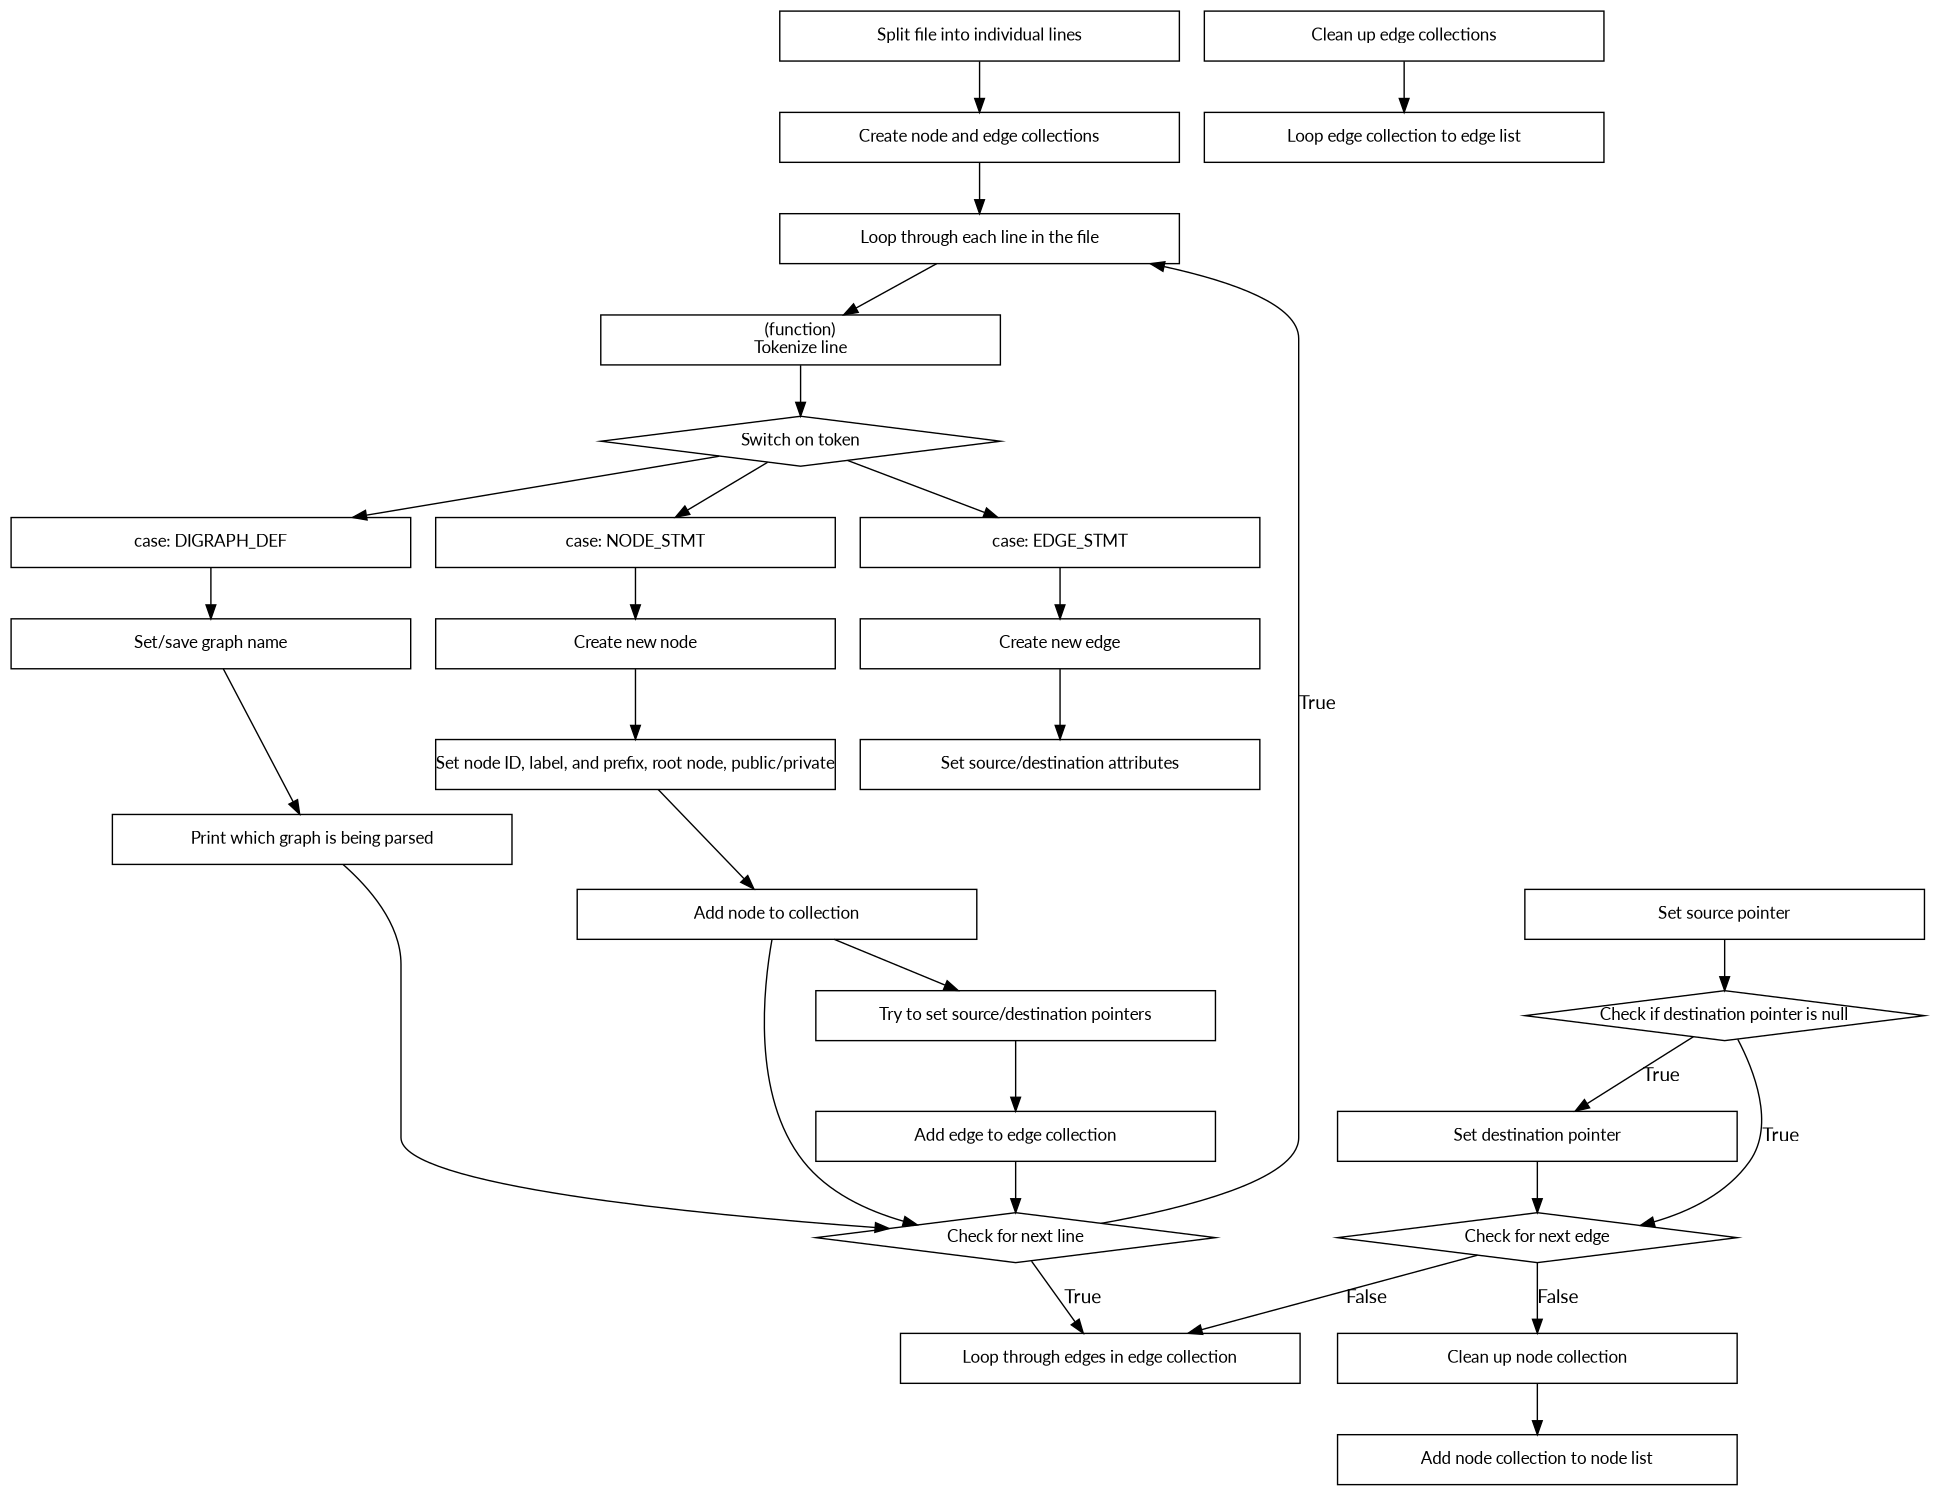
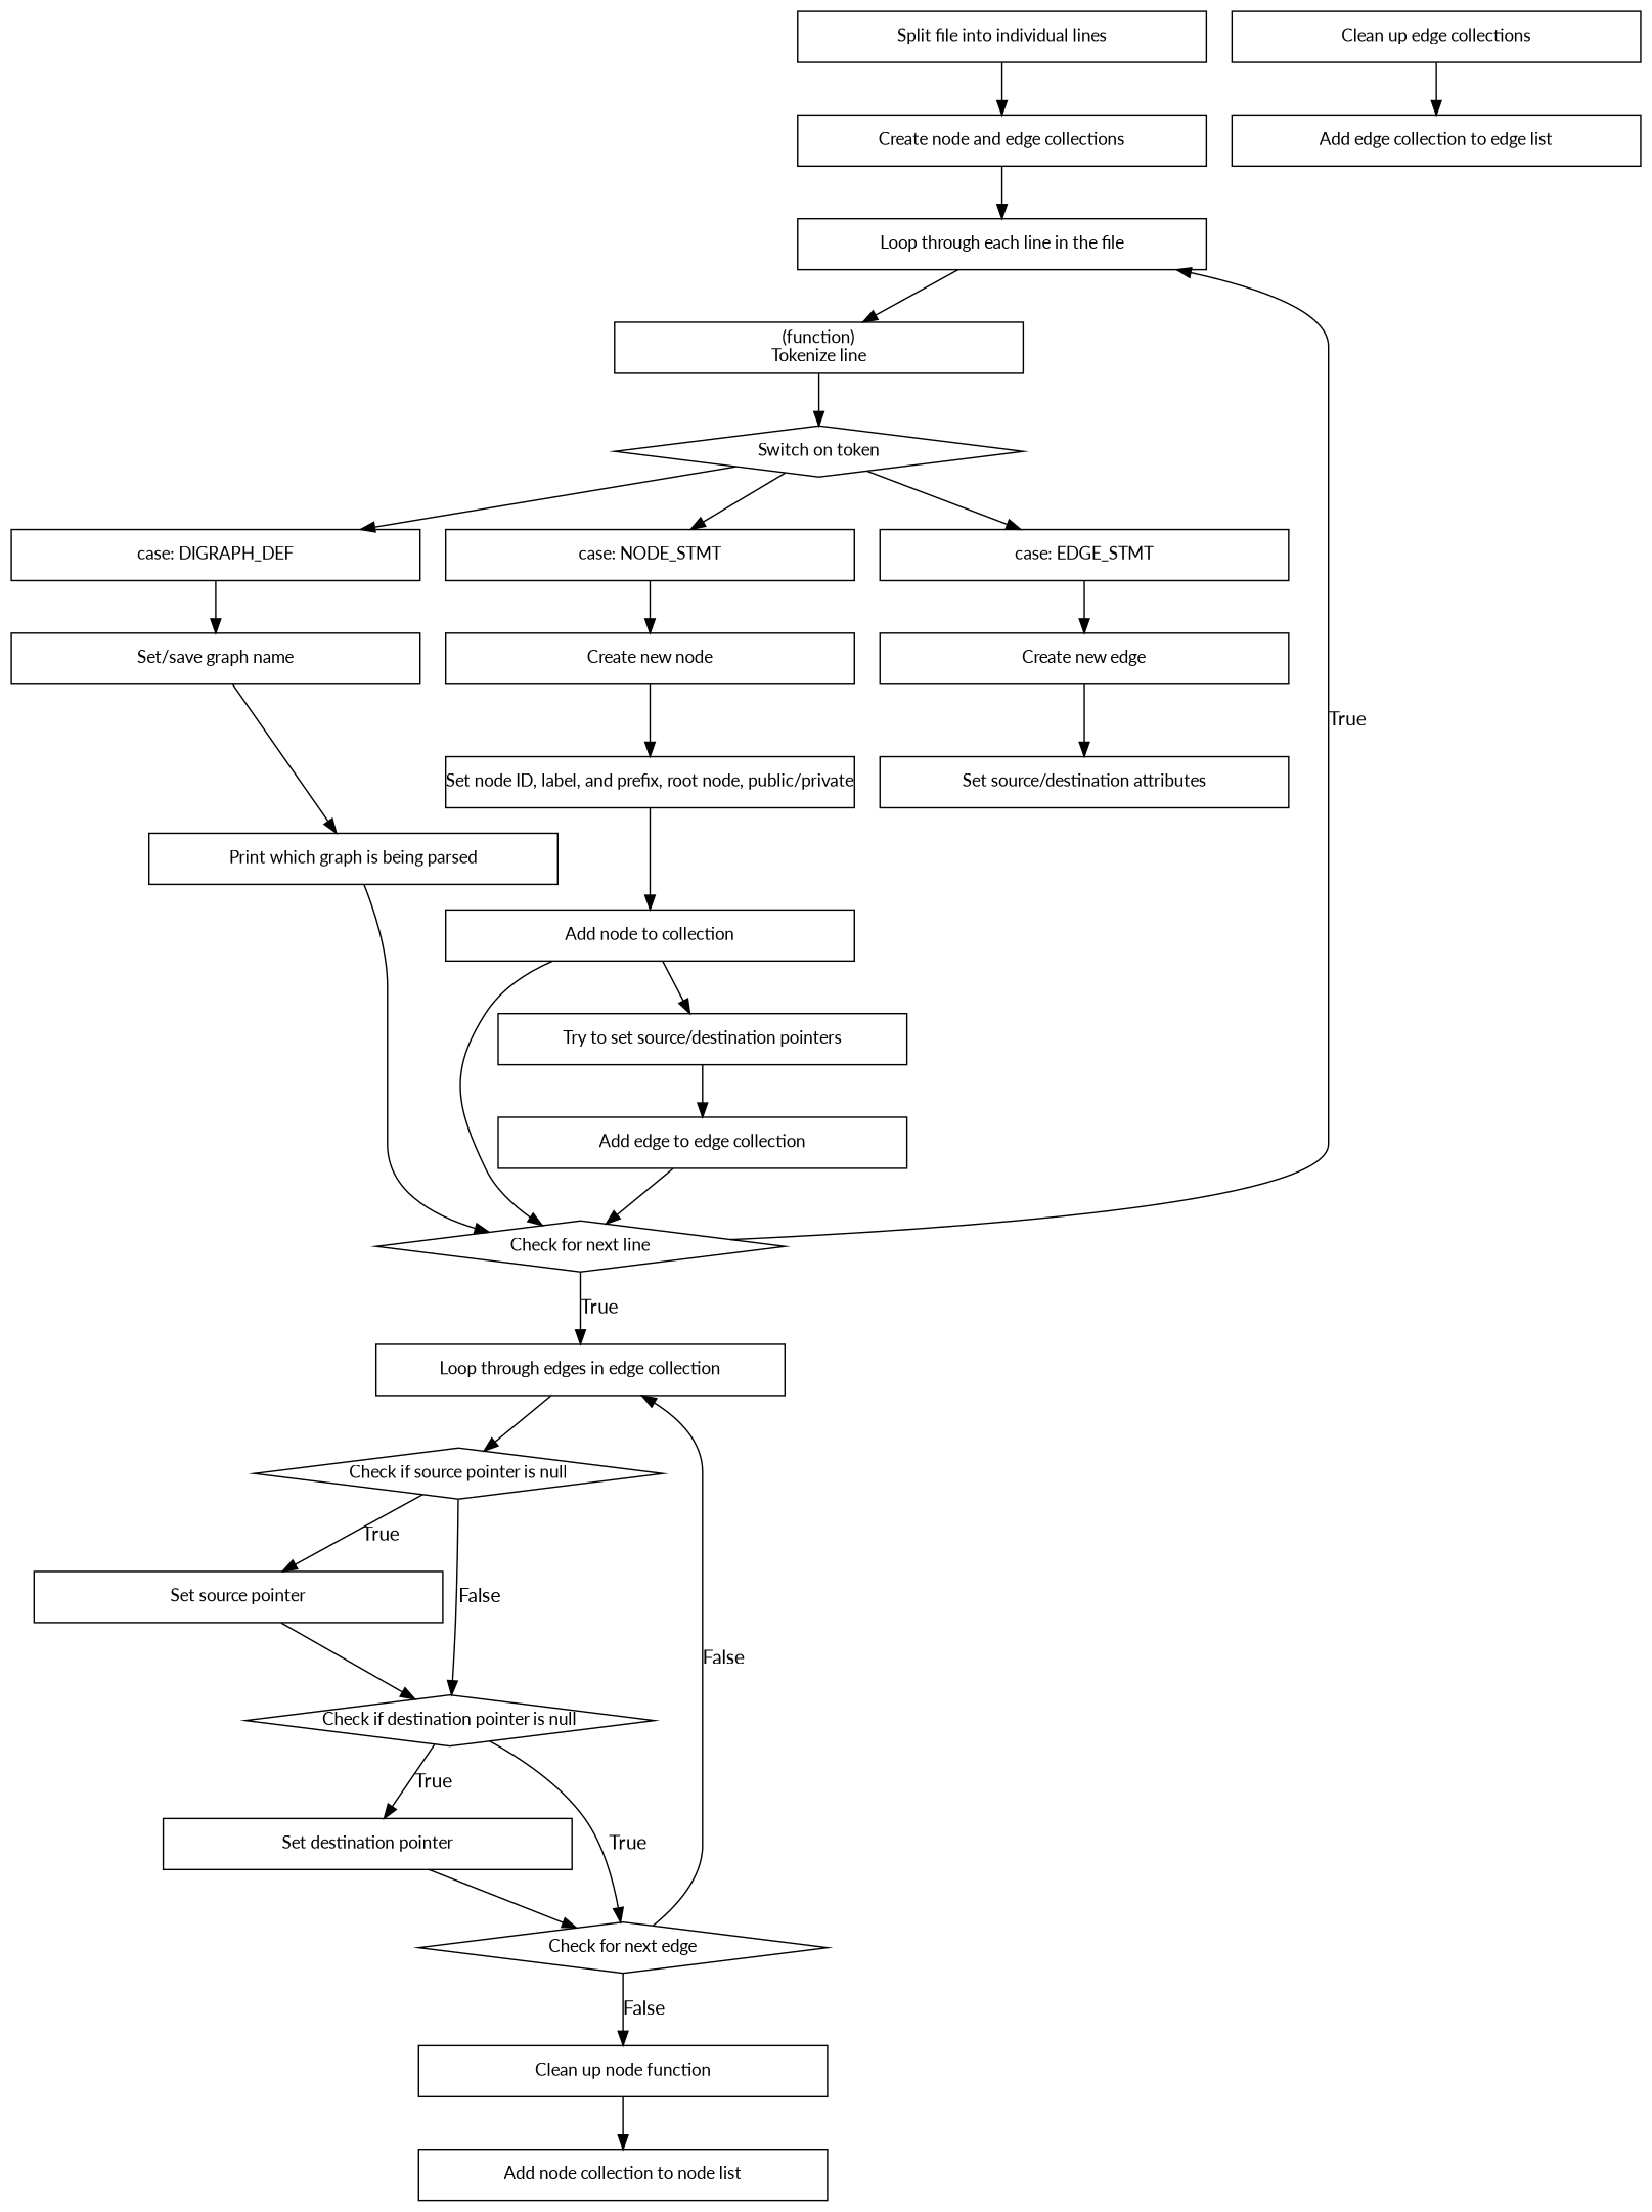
  digraph {
    fontname=Lato
    rankdir=TB
    node [fixedsize=true fontname=Lato fontsize=12 shape=rectangle]
    edge [fontname=Lato]
    n1 [height=0.5 label="Split file into individual lines" width=4.0]
    n2 [height=0.5 label="Create node and edge collections" width=4.0]
    n3 [height=0.5 label="Loop through each line in the file" width=4.0]
    n4 [height=0.5 label="(function)\nTokenize line" width=4.0]
    n5 [height=0.5 label="Switch on token" shape=diamond width=4.0]
    n6 [height=0.5 label="case: DIGRAPH_DEF" width=4.0]
    n7 [height=0.5 label="case: NODE_STMT" width=4.0]
    n8 [height=0.5 label="case: EDGE_STMT" width=4.0]
    n9 [height=0.5 label="Set/save graph name" width=4.0]
    n10 [height=0.5 label="Create new node" width=4.0]
    n11 [height=0.5 label="Create new edge" width=4.0]
    n12 [height=0.5 label="Print which graph is being parsed" width=4.0]
    n13 [height=0.5 label="Check for next line" shape=diamond width=4.0]
    n14 [height=0.5 label="Loop through edges in edge collection" width=4.0]
    n15 [height=0.5 label="Set node ID, label, and prefix, root node, public/private" width=4.0]
    n16 [height=0.5 label="Add node to collection" width=4.0]
    n17 [height=0.5 label="Try to set source/destination pointers" width=4.0]
    n18 [height=0.5 label="Set source/destination attributes" width=4.0]
    n19 [height=0.5 label="Add edge to edge collection" width=4.0]
+   n20 [height=0.5 label="Check if source pointer is null" shape=diamond width=4.0]
    n21 [height=0.5 label="Set source pointer" width=4.0]
    n22 [height=0.5 label="Check if destination pointer is null" shape=diamond width=4.0]
    n23 [height=0.5 label="Set destination pointer" width=4.0]
    n24 [height=0.5 label="Check for next edge" shape=diamond width=4.0]
-   n25 [height=0.5 label="Clean up node collection" width=4.0]
+   n25 [height=0.5 label="Clean up node function" width=4.0]
    n26 [height=0.5 label="Add node collection to node list" width=4.0]
    n27 [height=0.5 label="Clean up edge collections" width=4.0]
-   n28 [height=0.5 label="Loop edge collection to edge list" width=4.0]
+   n28 [height=0.5 label="Add edge collection to edge list" width=4.0]
    n1 -> n2
    n2 -> n3
    n3 -> n4
    n4 -> n5
    n5 -> n6
    n5 -> n7
    n5 -> n8
    n6 -> n9
    n7 -> n10
    n8 -> n11
    n9 -> n12
    n10 -> n15
    n11 -> n18
    n12 -> n13
    n13 -> n3 [label=True]
    n13 -> n14 [label=True]
+   n14 -> n20
    n15 -> n16
    n16 -> n13
    n16 -> n17
    n17 -> n19
    n19 -> n13
+   n20 -> n21 [label=True]
+   n20 -> n22 [label=False]
    n21 -> n22
    n22 -> n23 [label=True]
    n22 -> n24 [label=True]
    n23 -> n24
    n24 -> n14 [label=False]
    n24 -> n25 [label=False]
    n25 -> n26
    n27 -> n28
  }
